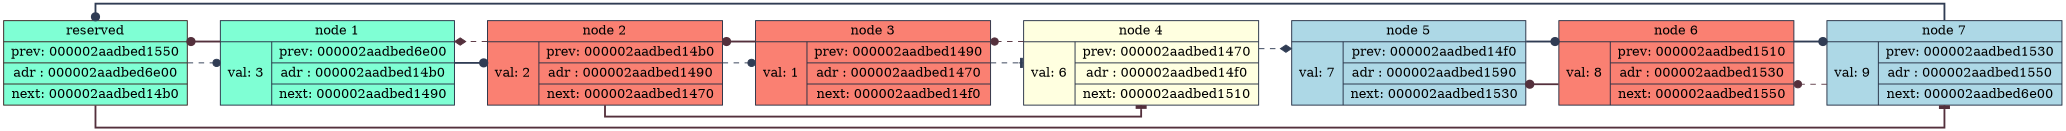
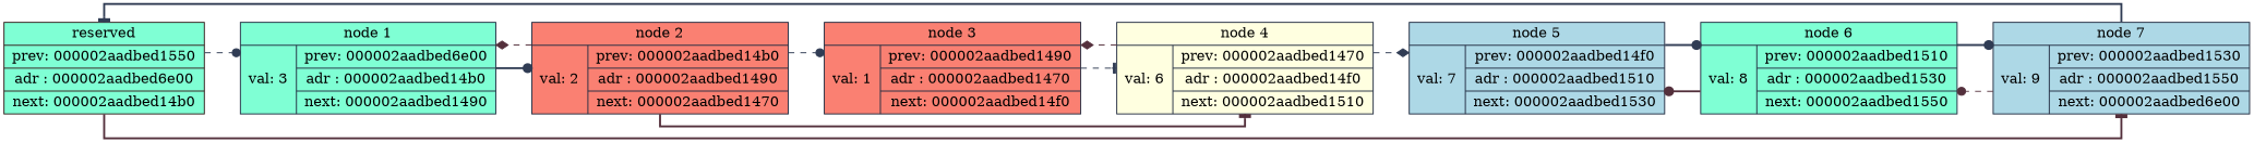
  digraph {
    rankdir=LR
    splines=ortho
    node [color="#232D42" fillcolor=aquamarine shape=record style=filled]
    edge [style=bold arrowhead=dot color="#303C54" constraint=false]
    n1 [color="#361C1C" label="reserved|prev: 000002aadbed1550|adr : 000002aadbed6e00|next: 000002aadbed14b0"]
    n2 [label="node 1|{val: 3|{prev: 000002aadbed6e00|adr : 000002aadbed14b0|next: 000002aadbed1490}}"]
    n3 [fillcolor=lightblue label="node 7|{val: 9|{prev: 000002aadbed1530|adr : 000002aadbed1550|next: 000002aadbed6e00}}"]
    n4 [fillcolor=salmon label="node 2|{val: 2|{prev: 000002aadbed14b0|adr : 000002aadbed1490|next: 000002aadbed1470}}"]
-   n5 [fillcolor=salmon label="node 6|{val: 8|{prev: 000002aadbed1510|adr : 000002aadbed1530|next: 000002aadbed1550}}"]
+   n5 [label="node 6|{val: 8|{prev: 000002aadbed1510|adr : 000002aadbed1530|next: 000002aadbed1550}}"]
    n6 [fillcolor=salmon label="node 3|{val: 1|{prev: 000002aadbed1490|adr : 000002aadbed1470|next: 000002aadbed14f0}}"]
    n7 [fillcolor=lightyellow label="node 4|{val: 6|{prev: 000002aadbed1470|adr : 000002aadbed14f0|next: 000002aadbed1510}}"]
-   n8 [fillcolor=lightblue label="node 5|{val: 7|{prev: 000002aadbed14f0|adr : 000002aadbed1590|next: 000002aadbed1530}}"]
+   n8 [fillcolor=lightblue label="node 5|{val: 7|{prev: 000002aadbed14f0|adr : 000002aadbed1510|next: 000002aadbed1530}}"]
    n1 -> n2 [style=invis weight=100 arrowhead="" color="" constraint=""]
    n1 -> n2 [style=dashed]
    n1 -> n3 [arrowhead=tee color="#54303c"]
-   n2 -> n1 [color="#54303c"]
    n2 -> n4 [style=invis weight=100 arrowhead="" color="" constraint=""]
    n2 -> n4
-   n3 -> n1
+   n3 -> n1 [arrowhead=tee]
    n3 -> n5 [color="#54303c" style=dashed]
    n4 -> n2 [arrowhead=diamond color="#54303c" style=dashed]
    n4 -> n6 [style=invis weight=100 arrowhead="" color="" constraint=""]
    n4 -> n6 [style=dashed]
    n4 -> n7 [arrowhead=tee color="#54303c"]
    n5 -> n3 [style=invis weight=100 arrowhead="" color="" constraint=""]
    n5 -> n3
    n5 -> n8 [color="#54303c"]
-   n6 -> n4 [color="#54303c"]
    n6 -> n7 [style=invis weight=100 arrowhead="" color="" constraint=""]
    n6 -> n7 [arrowhead=tee style=dashed]
-   n7 -> n6 [color="#54303c" style=dashed]
+   n7 -> n6 [arrowhead=diamond color="#54303c" style=dashed]
    n7 -> n8 [style=invis weight=100 arrowhead="" color="" constraint=""]
    n7 -> n8 [arrowhead=diamond style=dashed]
    n8 -> n5 [style=invis weight=100 arrowhead="" color="" constraint=""]
    n8 -> n5
  }
